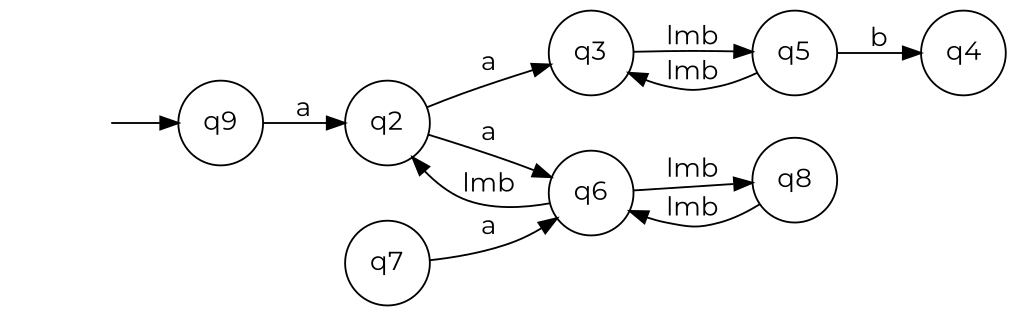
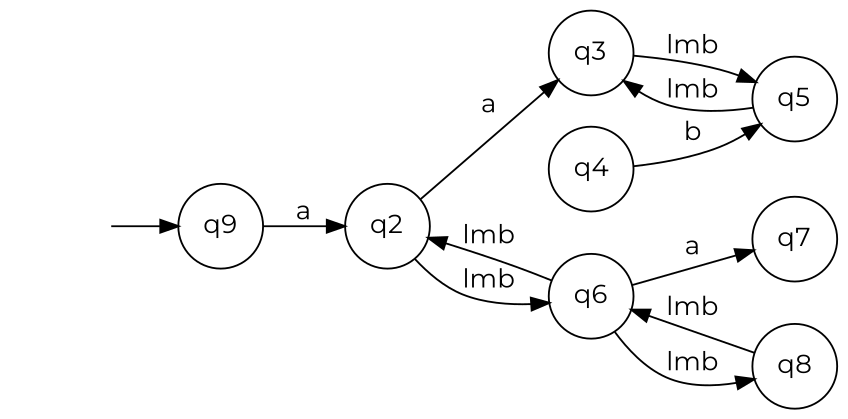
  digraph {
    fontname=Montserrat
    rankdir=LR
    node [fontname=Montserrat shape=circle]
    edge [fontname=Montserrat]
    "" [shape=none]
    n2 [label=q9]
    q2
    q3
    q6
    q5
    q7
    q8
    q4
    "" -> n2
    n2 -> q2 [label=a]
    q2 -> q3 [label=a]
-   q2 -> q6 [label=a]
+   q2 -> q6 [label=lmb]
    q3 -> q5 [label=lmb]
    q6 -> q2 [label=lmb]
-   q7 -> q6 [label=a]
+   q6 -> q7 [label=a]
    q6 -> q8 [label=lmb]
    q5 -> q3 [label=lmb]
    q8 -> q6 [label=lmb]
-   q5 -> q4 [label=b]
+   q4 -> q5 [label=b]
  }
